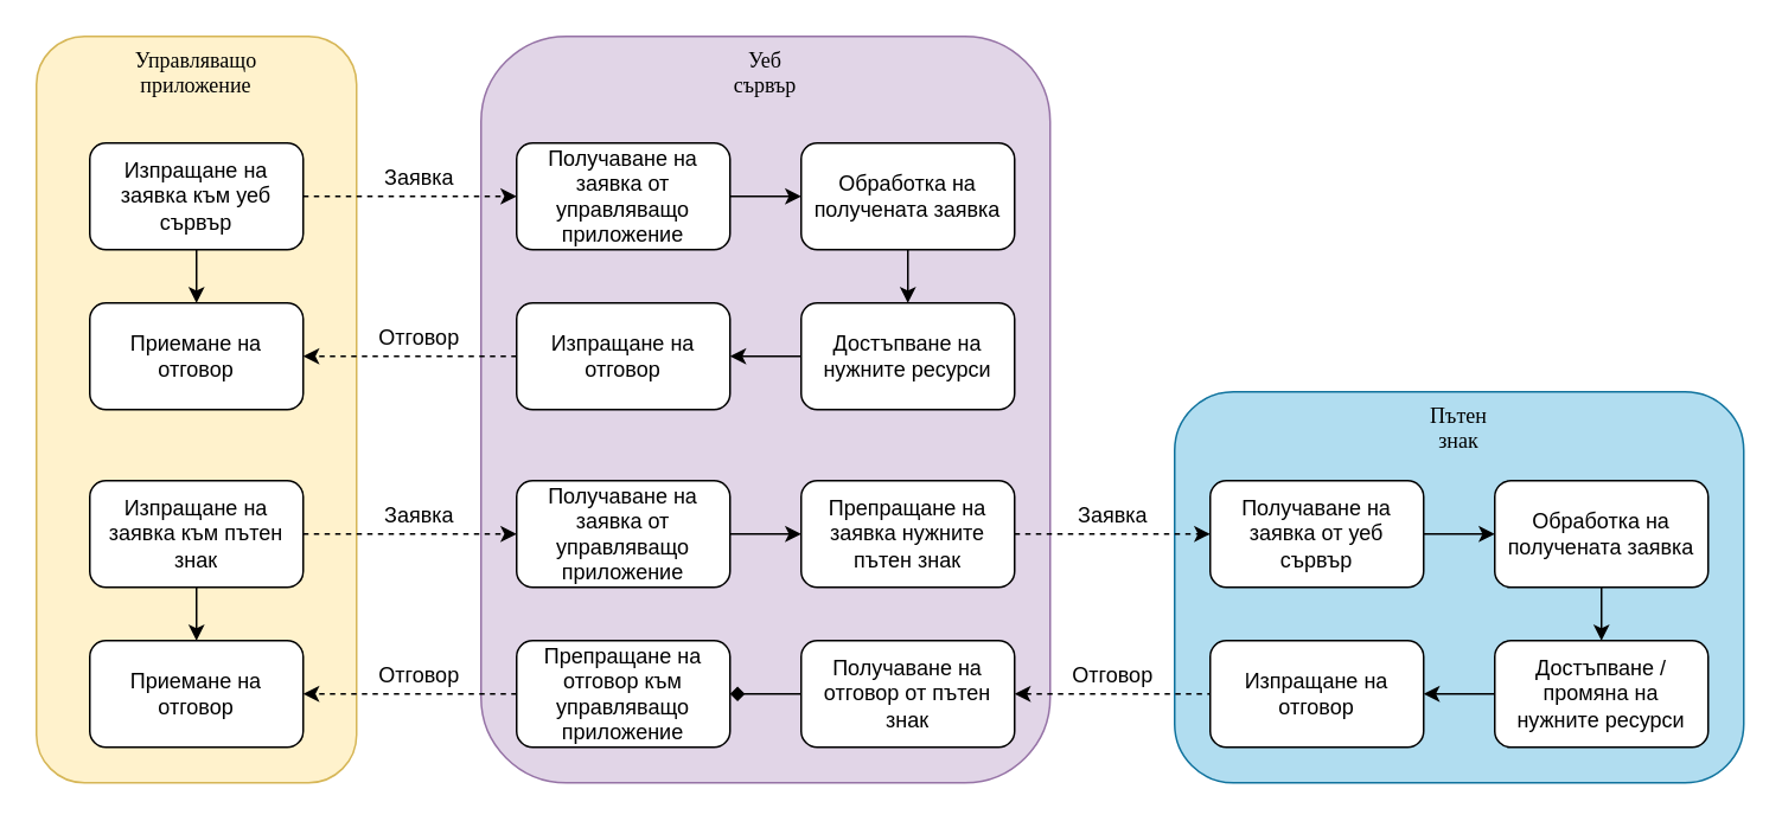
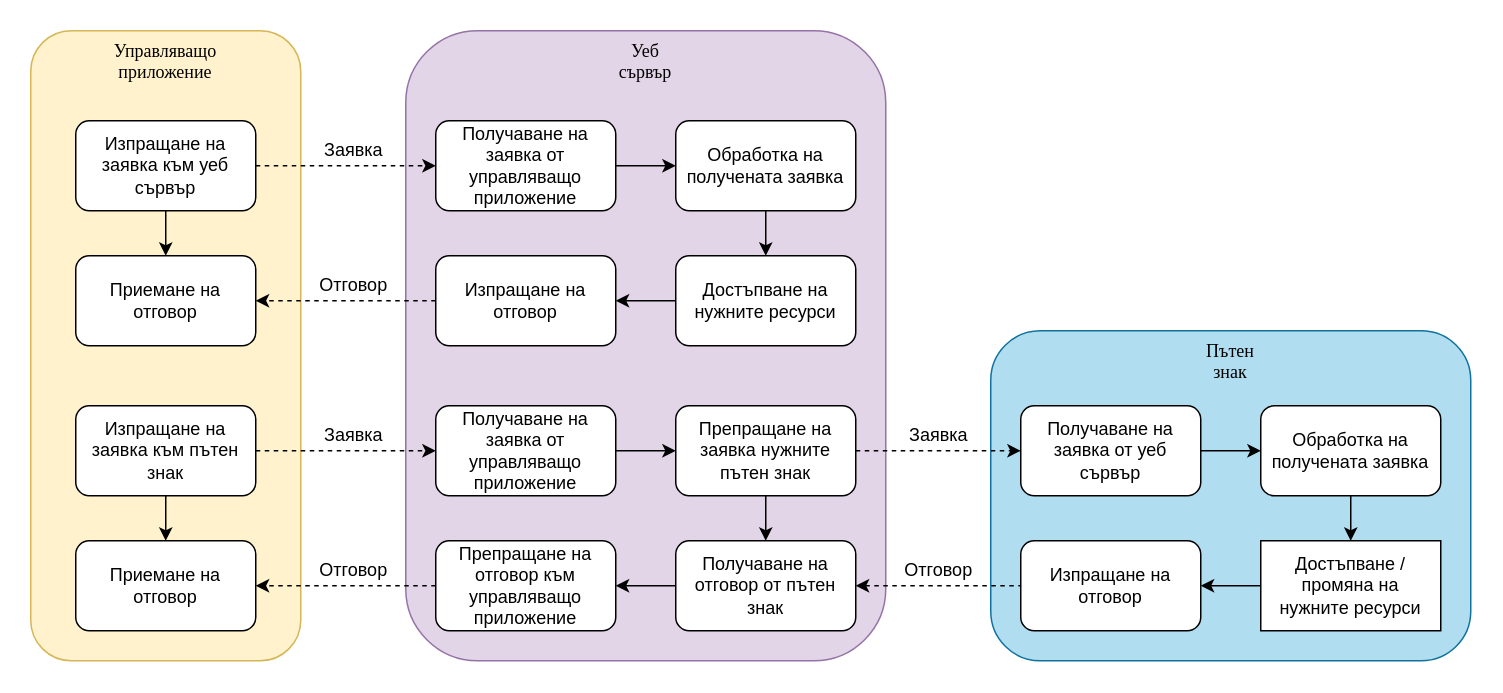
  <mxCell id="0" />
  <mxCell id="1" parent="0" />
  <mxCell id="2" value="Пътен&lt;br&gt;знак" style="rounded=1;whiteSpace=wrap;html=1;fillColor=#b1ddf0;strokeColor=#10739e;fontFamily=Tahoma;fontStyle=0;verticalAlign=top;" vertex="1" parent="1"><mxGeometry x="660" y="220" width="320" height="220" as="geometry" /></mxCell>
  <mxCell id="3" value="Уеб&lt;br&gt;сървър" style="rounded=1;whiteSpace=wrap;html=1;fillColor=#e1d5e7;strokeColor=#9673a6;fontFamily=Tahoma;fontStyle=0;verticalAlign=top;" vertex="1" parent="1"><mxGeometry x="270" y="20" width="320" height="420" as="geometry" /></mxCell>
  <mxCell id="4" value="Управляващо&lt;br&gt;приложение" style="rounded=1;whiteSpace=wrap;html=1;fillColor=#fff2cc;strokeColor=#d6b656;fontFamily=Tahoma;fontStyle=0;verticalAlign=top;horizontal=1;" vertex="1" parent="1"><mxGeometry x="20" y="20" width="180" height="420" as="geometry" /></mxCell>
  <mxCell id="5" style="edgeStyle=orthogonalEdgeStyle;rounded=0;orthogonalLoop=1;jettySize=auto;html=1;entryX=0.5;entryY=0;entryDx=0;entryDy=0;" edge="1" parent="1" source="7" target="12"><mxGeometry relative="1" as="geometry" /></mxCell>
  <mxCell id="6" style="edgeStyle=orthogonalEdgeStyle;rounded=0;orthogonalLoop=1;jettySize=auto;html=1;entryX=0;entryY=0.5;entryDx=0;entryDy=0;dashed=1;" edge="1" parent="1" source="7" target="9"><mxGeometry relative="1" as="geometry" /></mxCell>
  <mxCell id="7" value="Изпращане на заявка към уеб сървър" style="rounded=1;whiteSpace=wrap;html=1;" vertex="1" parent="1"><mxGeometry x="50" y="80" width="120" height="60" as="geometry" /></mxCell>
  <mxCell id="8" style="edgeStyle=orthogonalEdgeStyle;rounded=0;orthogonalLoop=1;jettySize=auto;html=1;entryX=0;entryY=0.5;entryDx=0;entryDy=0;" edge="1" parent="1" source="9" target="14"><mxGeometry relative="1" as="geometry" /></mxCell>
  <mxCell id="9" value="Получаване на заявка от управляващо приложение" style="rounded=1;whiteSpace=wrap;html=1;" vertex="1" parent="1"><mxGeometry x="290" y="80" width="120" height="60" as="geometry" /></mxCell>
  <mxCell id="10" style="edgeStyle=orthogonalEdgeStyle;rounded=0;orthogonalLoop=1;jettySize=auto;html=1;entryX=1;entryY=0.5;entryDx=0;entryDy=0;dashed=1;" edge="1" parent="1" source="11" target="12"><mxGeometry relative="1" as="geometry" /></mxCell>
  <mxCell id="11" value="Изпращане на отговор" style="rounded=1;whiteSpace=wrap;html=1;" vertex="1" parent="1"><mxGeometry x="290" y="170" width="120" height="60" as="geometry" /></mxCell>
  <mxCell id="12" value="Приемане на отговор" style="rounded=1;whiteSpace=wrap;html=1;" vertex="1" parent="1"><mxGeometry x="50" y="170" width="120" height="60" as="geometry" /></mxCell>
  <mxCell id="13" style="edgeStyle=orthogonalEdgeStyle;rounded=0;orthogonalLoop=1;jettySize=auto;html=1;entryX=0.5;entryY=0;entryDx=0;entryDy=0;" edge="1" parent="1" source="14" target="34"><mxGeometry relative="1" as="geometry" /></mxCell>
  <mxCell id="14" value="Обработка на получената заявка" style="rounded=1;whiteSpace=wrap;html=1;" vertex="1" parent="1"><mxGeometry x="450" y="80" width="120" height="60" as="geometry" /></mxCell>
  <mxCell id="15" value="Заявка" style="text;html=1;align=center;verticalAlign=middle;resizable=0;points=[];autosize=1;" vertex="1" parent="1"><mxGeometry x="210" y="90" width="50" height="20" as="geometry" /></mxCell>
  <mxCell id="16" value="Отговор" style="text;html=1;align=center;verticalAlign=middle;resizable=0;points=[];autosize=1;" vertex="1" parent="1"><mxGeometry x="205" y="180" width="60" height="20" as="geometry" /></mxCell>
  <mxCell id="17" style="edgeStyle=orthogonalEdgeStyle;rounded=0;orthogonalLoop=1;jettySize=auto;html=1;entryX=0.5;entryY=0;entryDx=0;entryDy=0;" edge="1" parent="1" source="19" target="24"><mxGeometry relative="1" as="geometry" /></mxCell>
  <mxCell id="18" style="edgeStyle=orthogonalEdgeStyle;rounded=0;orthogonalLoop=1;jettySize=auto;html=1;entryX=0;entryY=0.5;entryDx=0;entryDy=0;dashed=1;" edge="1" parent="1" source="19" target="21"><mxGeometry relative="1" as="geometry" /></mxCell>
  <mxCell id="19" value="Изпращане на заявка към пътен знак" style="rounded=1;whiteSpace=wrap;html=1;" vertex="1" parent="1"><mxGeometry x="50" y="270" width="120" height="60" as="geometry" /></mxCell>
  <mxCell id="20" style="edgeStyle=orthogonalEdgeStyle;rounded=0;orthogonalLoop=1;jettySize=auto;html=1;entryX=0;entryY=0.5;entryDx=0;entryDy=0;" edge="1" parent="1" source="21" target="29"><mxGeometry relative="1" as="geometry" /></mxCell>
  <mxCell id="21" value="Получаване на заявка от управляващо приложение" style="rounded=1;whiteSpace=wrap;html=1;" vertex="1" parent="1"><mxGeometry x="290" y="270" width="120" height="60" as="geometry" /></mxCell>
  <mxCell id="22" style="edgeStyle=orthogonalEdgeStyle;rounded=0;orthogonalLoop=1;jettySize=auto;html=1;entryX=1;entryY=0.5;entryDx=0;entryDy=0;dashed=1;" edge="1" parent="1" source="23" target="24"><mxGeometry relative="1" as="geometry" /></mxCell>
  <mxCell id="23" value="Препращане на отговор към управляващо приложение" style="rounded=1;whiteSpace=wrap;html=1;" vertex="1" parent="1"><mxGeometry x="290" y="360" width="120" height="60" as="geometry" /></mxCell>
  <mxCell id="24" value="Приемане на отговор" style="rounded=1;whiteSpace=wrap;html=1;" vertex="1" parent="1"><mxGeometry x="50" y="360" width="120" height="60" as="geometry" /></mxCell>
  <mxCell id="25" value="Заявка" style="text;html=1;align=center;verticalAlign=middle;resizable=0;points=[];autosize=1;" vertex="1" parent="1"><mxGeometry x="210" y="280" width="50" height="20" as="geometry" /></mxCell>
  <mxCell id="26" value="Отговор" style="text;html=1;align=center;verticalAlign=middle;resizable=0;points=[];autosize=1;" vertex="1" parent="1"><mxGeometry x="205" y="370" width="60" height="20" as="geometry" /></mxCell>
+ <mxCell id="27" style="edgeStyle=orthogonalEdgeStyle;rounded=0;orthogonalLoop=1;jettySize=auto;html=1;entryX=0.5;entryY=0;entryDx=0;entryDy=0;" edge="1" parent="1" source="29" target="32"><mxGeometry relative="1" as="geometry" /></mxCell>
  <mxCell id="28" style="edgeStyle=orthogonalEdgeStyle;rounded=0;orthogonalLoop=1;jettySize=auto;html=1;entryX=0;entryY=0.5;entryDx=0;entryDy=0;dashed=1;" edge="1" parent="1" source="29" target="36"><mxGeometry relative="1" as="geometry" /></mxCell>
  <mxCell id="29" value="Препращане на заявка нужните пътен знак" style="rounded=1;whiteSpace=wrap;html=1;" vertex="1" parent="1"><mxGeometry x="450" y="270" width="120" height="60" as="geometry" /></mxCell>
- <mxCell id="30" style="edgeStyle=orthogonalEdgeStyle;rounded=0;orthogonalLoop=1;jettySize=auto;html=1;entryX=1;entryY=0.5;entryDx=0;entryDy=0;endArrow=diamond;" edge="1" parent="1" source="32" target="23"><mxGeometry relative="1" as="geometry" /></mxCell>
+ <mxCell id="30" style="edgeStyle=orthogonalEdgeStyle;rounded=0;orthogonalLoop=1;jettySize=auto;html=1;entryX=1;entryY=0.5;entryDx=0;entryDy=0;" edge="1" parent="1" source="32" target="23"><mxGeometry relative="1" as="geometry" /></mxCell>
  <mxCell id="31" style="edgeStyle=orthogonalEdgeStyle;rounded=0;orthogonalLoop=1;jettySize=auto;html=1;entryX=0;entryY=0.5;entryDx=0;entryDy=0;dashed=1;startArrow=classic;startFill=1;endArrow=none;endFill=0;" edge="1" parent="1" source="32" target="37"><mxGeometry relative="1" as="geometry" /></mxCell>
  <mxCell id="32" value="Получаване на отговор от пътен знак" style="rounded=1;whiteSpace=wrap;html=1;" vertex="1" parent="1"><mxGeometry x="450" y="360" width="120" height="60" as="geometry" /></mxCell>
  <mxCell id="33" style="edgeStyle=orthogonalEdgeStyle;rounded=0;orthogonalLoop=1;jettySize=auto;html=1;entryX=1;entryY=0.5;entryDx=0;entryDy=0;" edge="1" parent="1" source="34" target="11"><mxGeometry relative="1" as="geometry" /></mxCell>
  <mxCell id="34" value="Достъпване на нужните ресурси" style="rounded=1;whiteSpace=wrap;html=1;" vertex="1" parent="1"><mxGeometry x="450" y="170" width="120" height="60" as="geometry" /></mxCell>
  <mxCell id="35" style="edgeStyle=orthogonalEdgeStyle;rounded=0;orthogonalLoop=1;jettySize=auto;html=1;entryX=0;entryY=0.5;entryDx=0;entryDy=0;" edge="1" parent="1" source="36" target="39"><mxGeometry relative="1" as="geometry" /></mxCell>
  <mxCell id="36" value="Получаване на заявка от уеб сървър" style="rounded=1;whiteSpace=wrap;html=1;" vertex="1" parent="1"><mxGeometry x="680" y="270" width="120" height="60" as="geometry" /></mxCell>
  <mxCell id="37" value="Изпращане на отговор" style="rounded=1;whiteSpace=wrap;html=1;" vertex="1" parent="1"><mxGeometry x="680" y="360" width="120" height="60" as="geometry" /></mxCell>
  <mxCell id="38" style="edgeStyle=orthogonalEdgeStyle;rounded=0;orthogonalLoop=1;jettySize=auto;html=1;entryX=0.5;entryY=0;entryDx=0;entryDy=0;" edge="1" parent="1" source="39" target="41"><mxGeometry relative="1" as="geometry" /></mxCell>
  <mxCell id="39" value="Обработка на получената заявка" style="rounded=1;whiteSpace=wrap;html=1;" vertex="1" parent="1"><mxGeometry x="840" y="270" width="120" height="60" as="geometry" /></mxCell>
  <mxCell id="40" style="edgeStyle=orthogonalEdgeStyle;rounded=0;orthogonalLoop=1;jettySize=auto;html=1;entryX=1;entryY=0.5;entryDx=0;entryDy=0;" edge="1" parent="1" source="41" target="37"><mxGeometry relative="1" as="geometry" /></mxCell>
- <mxCell id="41" value="Достъпване / промяна на&lt;br&gt;нужните ресурси" style="rounded=1;whiteSpace=wrap;html=1;" vertex="1" parent="1"><mxGeometry x="840" y="360" width="120" height="60" as="geometry" /></mxCell>
+ <mxCell id="41" value="Достъпване / промяна на&lt;br&gt;нужните ресурси" style="whiteSpace=wrap;html=1;rounded=0;" vertex="1" parent="1"><mxGeometry x="840" y="360" width="120" height="60" as="geometry" /></mxCell>
  <mxCell id="42" value="Заявка" style="text;html=1;align=center;verticalAlign=middle;resizable=0;points=[];autosize=1;" vertex="1" parent="1"><mxGeometry x="600" y="280" width="50" height="20" as="geometry" /></mxCell>
  <mxCell id="43" value="Отговор" style="text;html=1;align=center;verticalAlign=middle;resizable=0;points=[];autosize=1;" vertex="1" parent="1"><mxGeometry x="595" y="370" width="60" height="20" as="geometry" /></mxCell>
